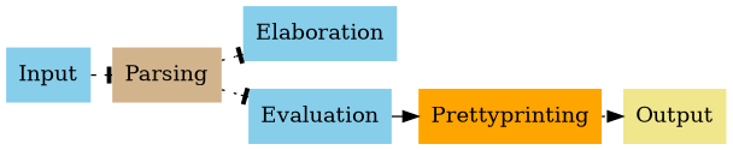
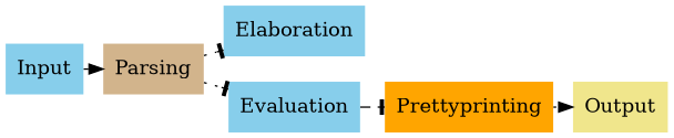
  digraph {
    rankdir=LR
    ranksep=0.2
    node [fillcolor=skyblue shape=none style=filled]
    edge [arrowhead=normal style=dotted]
    Input [style="none,filled"]
    Output [fillcolor=khaki style="none,filled"]
    Parsing [fillcolor=tan]
    Elaboration
    Evaluation
    Prettyprinting [fillcolor=orange]
    subgraph sub_1 {
      Input
      Output
    }
-   Input -> Parsing [arrowhead=tee style=solid]
+   Input -> Parsing [style=solid]
    Parsing -> Elaboration [arrowhead=tee]
    Parsing -> Evaluation [arrowhead=tee]
-   Evaluation -> Prettyprinting [style=solid]
+   Evaluation -> Prettyprinting [arrowhead=tee style=solid]
    Prettyprinting -> Output
  }
